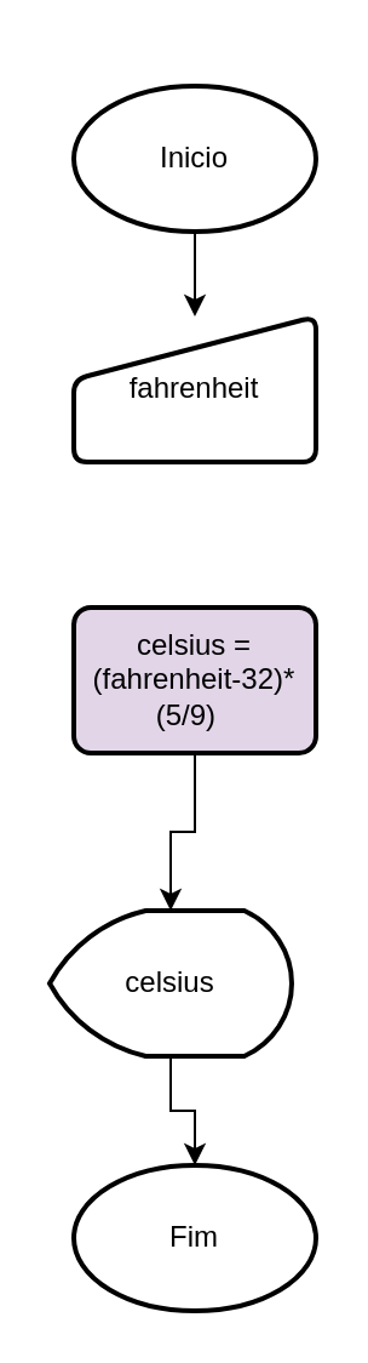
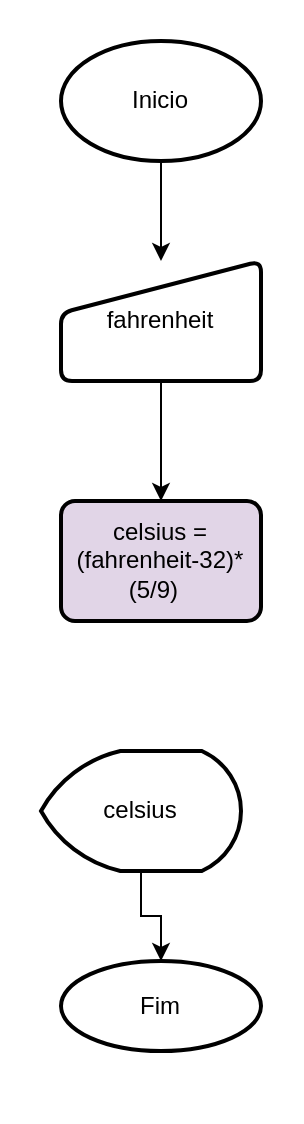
  <mxCell id="0" />
  <mxCell id="1" parent="0" />
  <mxCell id="2" style="edgeStyle=orthogonalEdgeStyle;rounded=0;orthogonalLoop=1;jettySize=auto;html=1;" edge="1" parent="1" source="3" target="6"><mxGeometry relative="1" as="geometry" /></mxCell>
- <mxCell id="3" value="Inicio" style="strokeWidth=2;html=1;shape=mxgraph.flowchart.start_1;whiteSpace=wrap;" vertex="1" parent="1"><mxGeometry x="30" y="35" width="100" height="60" as="geometry" /></mxCell>
- <mxCell id="4" value="Fim" style="strokeWidth=2;html=1;shape=mxgraph.flowchart.start_1;whiteSpace=wrap;" vertex="1" parent="1"><mxGeometry x="30" y="480" width="100" height="60" as="geometry" /></mxCell>
+ <mxCell id="3" value="Inicio" style="strokeWidth=2;html=1;shape=mxgraph.flowchart.start_1;whiteSpace=wrap;" vertex="1" parent="1"><mxGeometry x="30" y="20" width="100" height="60" as="geometry" /></mxCell>
+ <mxCell id="4" value="Fim" style="strokeWidth=2;html=1;shape=mxgraph.flowchart.start_1;whiteSpace=wrap;" vertex="1" parent="1"><mxGeometry x="30" y="480" width="100" height="45" as="geometry" /></mxCell>
+ <mxCell id="5" style="edgeStyle=orthogonalEdgeStyle;rounded=0;orthogonalLoop=1;jettySize=auto;html=1;" edge="1" parent="1" source="6" target="8"><mxGeometry relative="1" as="geometry" /></mxCell>
  <mxCell id="6" value="fahrenheit" style="html=1;strokeWidth=2;shape=manualInput;whiteSpace=wrap;rounded=1;size=26;arcSize=11;" vertex="1" parent="1"><mxGeometry x="30" y="130" width="100" height="60" as="geometry" /></mxCell>
- <mxCell id="7" style="edgeStyle=orthogonalEdgeStyle;rounded=0;orthogonalLoop=1;jettySize=auto;html=1;" edge="1" parent="1" source="8" target="10"><mxGeometry relative="1" as="geometry" /></mxCell>
  <mxCell id="8" value="celsius = (fahrenheit-32)*(5/9)&amp;nbsp;&amp;nbsp;" style="rounded=1;whiteSpace=wrap;html=1;absoluteArcSize=1;arcSize=14;strokeWidth=2;fillColor=#e1d5e7;" vertex="1" parent="1"><mxGeometry x="30" y="250" width="100" height="60" as="geometry" /></mxCell>
  <mxCell id="9" style="edgeStyle=orthogonalEdgeStyle;rounded=0;orthogonalLoop=1;jettySize=auto;html=1;" edge="1" parent="1" source="10" target="4"><mxGeometry relative="1" as="geometry" /></mxCell>
  <mxCell id="10" value="celsius" style="strokeWidth=2;html=1;shape=mxgraph.flowchart.display;whiteSpace=wrap;" vertex="1" parent="1"><mxGeometry x="20" y="375" width="100" height="60" as="geometry" /></mxCell>
